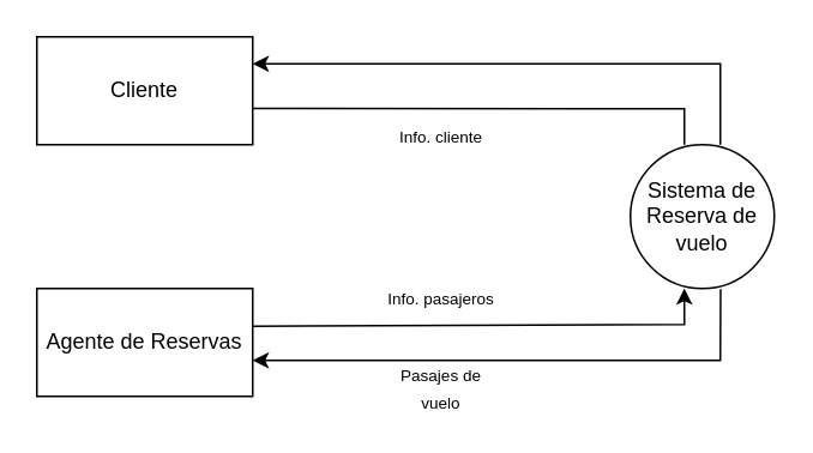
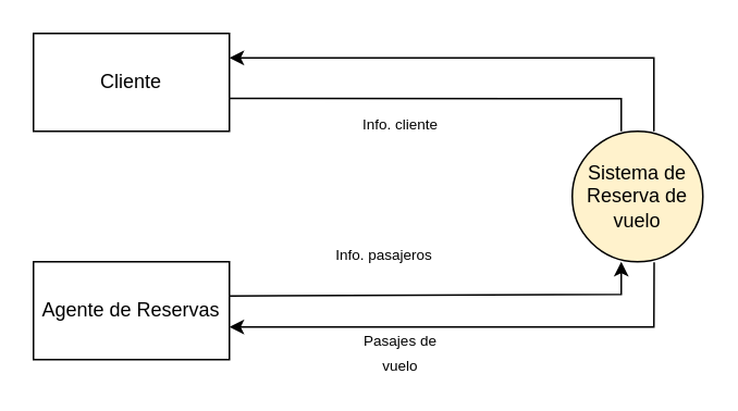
  <mxCell id="0" />
  <mxCell id="1" parent="0" />
- <mxCell id="2" value="Sistema de Reserva de vuelo" style="ellipse;whiteSpace=wrap;html=1;aspect=fixed;" vertex="1" parent="1"><mxGeometry x="350" y="80" width="80" height="80" as="geometry" /></mxCell>
+ <mxCell id="2" value="Sistema de Reserva de vuelo" style="ellipse;whiteSpace=wrap;html=1;aspect=fixed;fillColor=#fff2cc;" vertex="1" parent="1"><mxGeometry x="350" y="80" width="80" height="80" as="geometry" /></mxCell>
  <mxCell id="3" value="Cliente" style="rounded=0;whiteSpace=wrap;html=1;" vertex="1" parent="1"><mxGeometry x="20" y="20" width="120" height="60" as="geometry" /></mxCell>
  <mxCell id="4" value="Agente de Reservas" style="rounded=0;whiteSpace=wrap;html=1;" vertex="1" parent="1"><mxGeometry x="20" y="160" width="120" height="60" as="geometry" /></mxCell>
  <mxCell id="5" value="" style="endArrow=classic;html=1;rounded=0;entryX=1;entryY=0.25;entryDx=0;entryDy=0;" edge="1" parent="1" target="3"><mxGeometry width="50" height="50" relative="1" as="geometry"><mxPoint x="400" y="80" as="sourcePoint" /><mxPoint x="140" y="70" as="targetPoint" /><Array as="points"><mxPoint x="400" y="35" /><mxPoint x="270" y="35" /></Array></mxGeometry></mxCell>
  <mxCell id="6" value="" style="endArrow=classic;html=1;rounded=0;exitX=0.627;exitY=1.005;exitDx=0;exitDy=0;exitPerimeter=0;" edge="1" parent="1" source="2"><mxGeometry width="50" height="50" relative="1" as="geometry"><mxPoint x="330" y="200.29" as="sourcePoint" /><mxPoint x="140" y="200" as="targetPoint" /><Array as="points"><mxPoint x="400" y="200" /></Array></mxGeometry></mxCell>
  <mxCell id="7" value="&lt;font style=&quot;font-size: 9px;&quot;&gt;Pasajes de vuelo&lt;/font&gt;" style="text;html=1;strokeColor=none;fillColor=none;align=center;verticalAlign=middle;whiteSpace=wrap;rounded=0;" vertex="1" parent="1"><mxGeometry x="215" y="200" width="60" height="30" as="geometry" /></mxCell>
  <mxCell id="8" value="" style="endArrow=classic;html=1;rounded=0;exitX=1.001;exitY=0.35;exitDx=0;exitDy=0;exitPerimeter=0;" edge="1" parent="1" source="4"><mxGeometry width="50" height="50" relative="1" as="geometry"><mxPoint x="210" y="150" as="sourcePoint" /><mxPoint x="380" y="160" as="targetPoint" /><Array as="points"><mxPoint x="380" y="180" /></Array></mxGeometry></mxCell>
  <mxCell id="9" value="" style="endArrow=none;html=1;rounded=0;exitX=1.001;exitY=0.664;exitDx=0;exitDy=0;entryX=0.375;entryY=0;entryDx=0;entryDy=0;entryPerimeter=0;exitPerimeter=0;" edge="1" parent="1" source="3" target="2"><mxGeometry width="50" height="50" relative="1" as="geometry"><mxPoint x="140" y="69.71" as="sourcePoint" /><mxPoint x="380" y="70" as="targetPoint" /><Array as="points"><mxPoint x="320" y="60" /><mxPoint x="380" y="60" /></Array></mxGeometry></mxCell>
- <mxCell id="10" value="&lt;font style=&quot;font-size: 9px;&quot;&gt;Info. pasajeros&lt;/font&gt;" style="text;html=1;strokeColor=none;fillColor=none;align=center;verticalAlign=middle;whiteSpace=wrap;rounded=0;" vertex="1" parent="1"><mxGeometry x="200" y="150" width="90" height="30" as="geometry" /></mxCell>
+ <mxCell id="10" value="&lt;font style=&quot;font-size: 9px;&quot;&gt;Info. pasajeros&lt;/font&gt;" style="text;html=1;strokeColor=none;fillColor=none;align=center;verticalAlign=middle;whiteSpace=wrap;rounded=0;" vertex="1" parent="1"><mxGeometry x="190" y="140" width="90" height="30" as="geometry" /></mxCell>
  <mxCell id="11" value="&lt;font style=&quot;font-size: 9px;&quot;&gt;Info. cliente&lt;/font&gt;" style="text;html=1;strokeColor=none;fillColor=none;align=center;verticalAlign=middle;whiteSpace=wrap;rounded=0;" vertex="1" parent="1"><mxGeometry x="210" y="60" width="70" height="30" as="geometry" /></mxCell>
